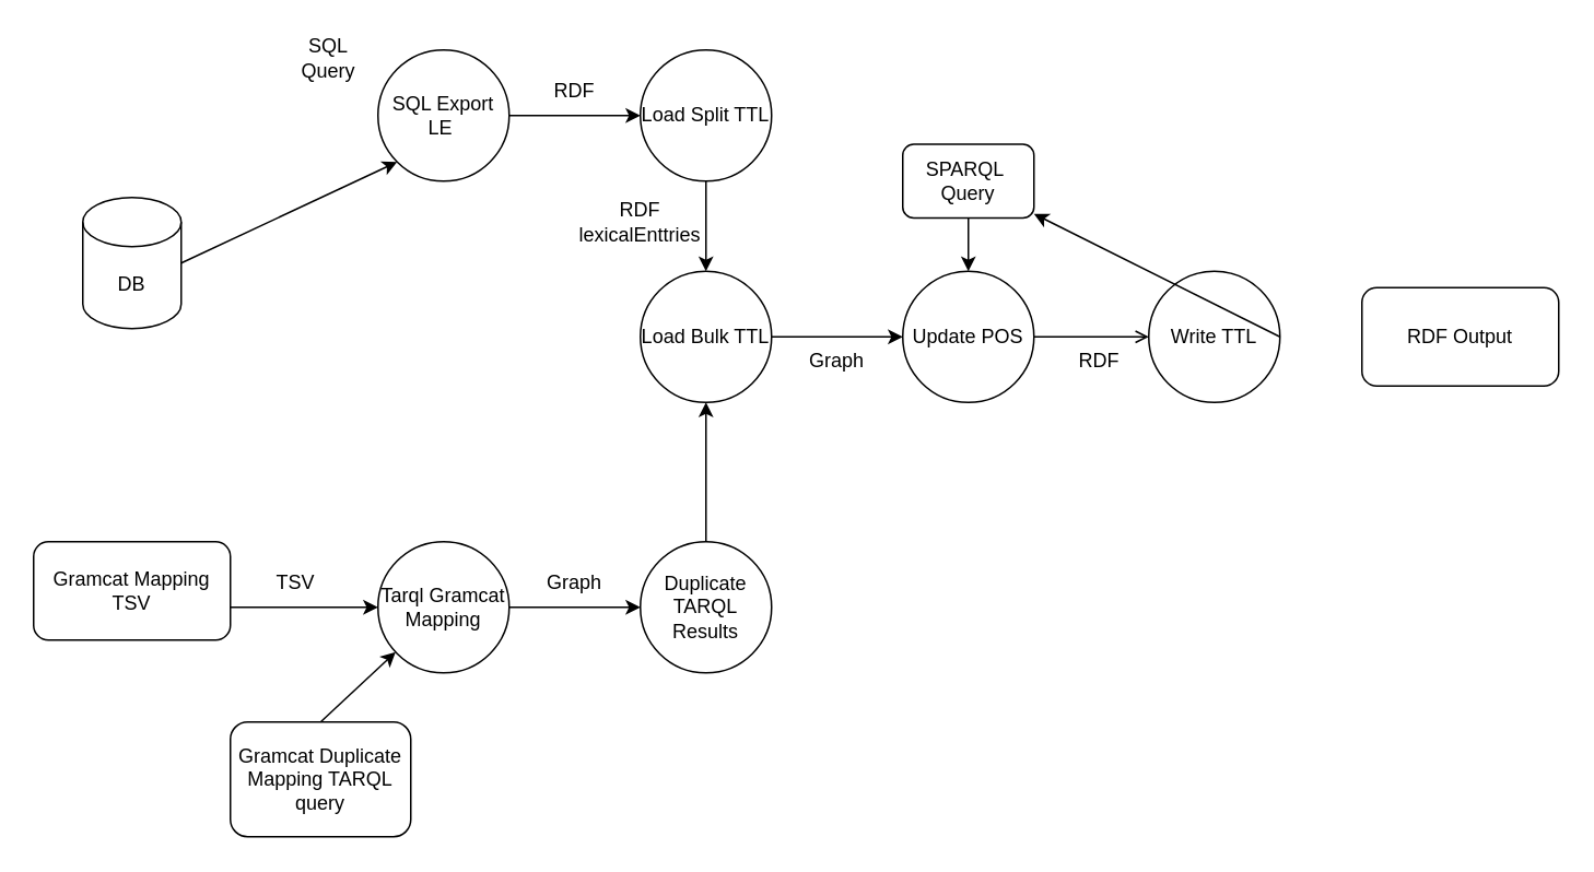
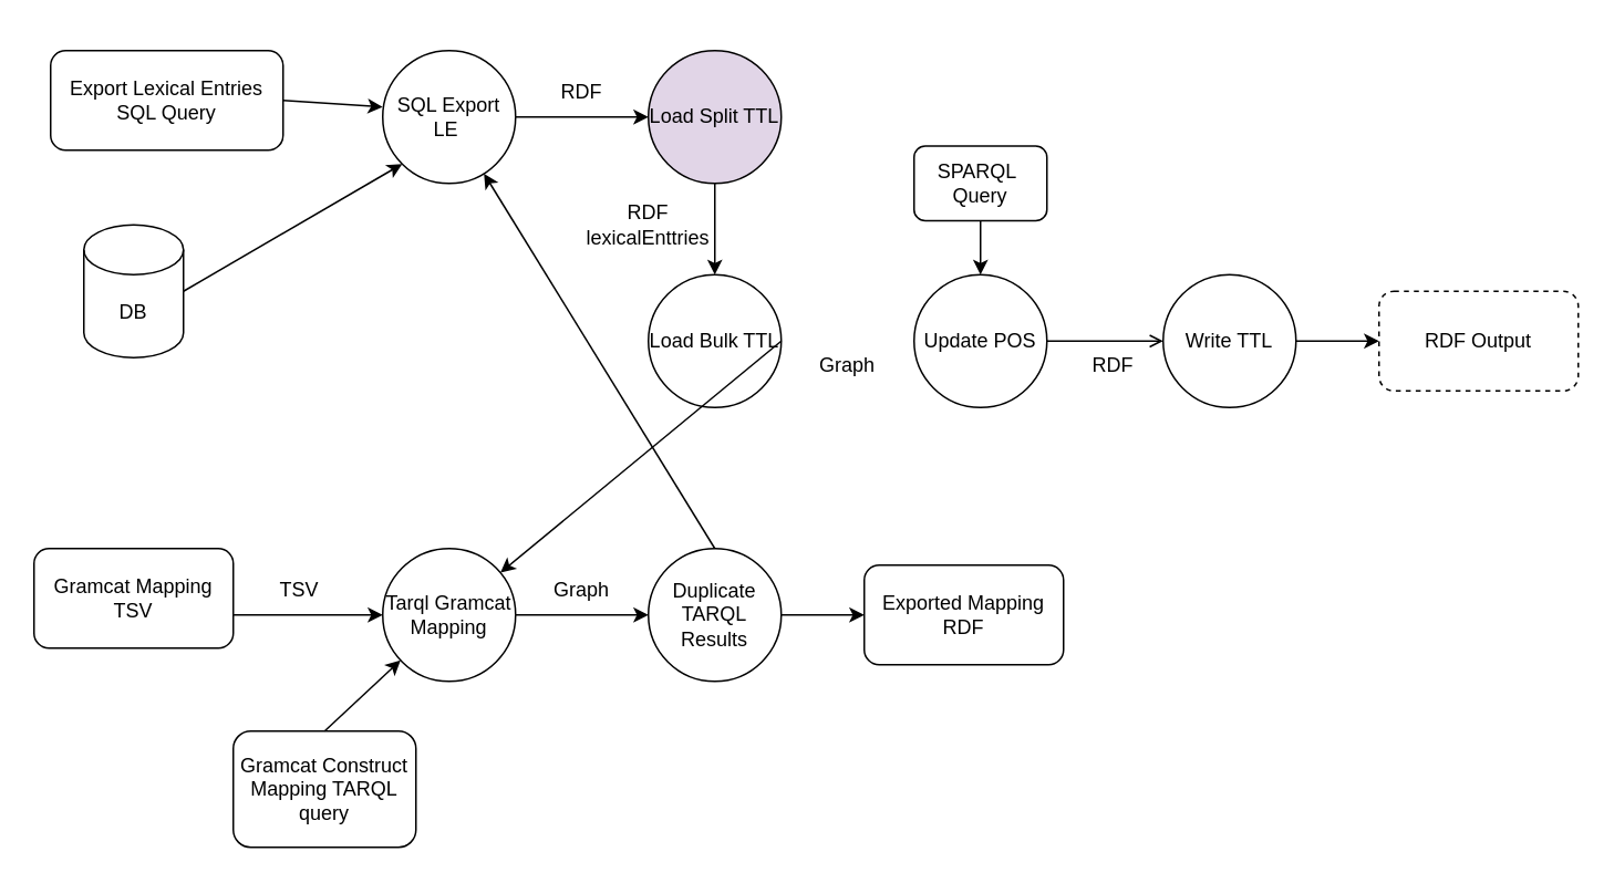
  <mxCell id="0" />
  <mxCell id="1" parent="0" />
  <mxCell id="2" value="SQL Export LE&amp;nbsp;" style="ellipse;whiteSpace=wrap;html=1;aspect=fixed;" vertex="1" parent="1"><mxGeometry x="230" y="30" width="80" height="80" as="geometry" /></mxCell>
- <mxCell id="4" value="SQL Query" style="text;html=1;strokeColor=none;fillColor=none;align=center;verticalAlign=middle;whiteSpace=wrap;rounded=0;" vertex="1" parent="1"><mxGeometry x="170" y="20" width="60" height="30" as="geometry" /></mxCell>
+ <mxCell id="3" value="" style="endArrow=classic;html=1;rounded=0;exitX=1;exitY=0.5;exitDx=0;exitDy=0;entryX=0;entryY=0.425;entryDx=0;entryDy=0;entryPerimeter=0;" edge="1" parent="1" source="23" target="2"><mxGeometry width="50" height="50" relative="1" as="geometry"><mxPoint x="140" y="120" as="sourcePoint" /><mxPoint x="230" y="120" as="targetPoint" /></mxGeometry></mxCell>
  <mxCell id="5" value="Update POS" style="ellipse;whiteSpace=wrap;html=1;aspect=fixed;" vertex="1" parent="1"><mxGeometry x="550" y="165" width="80" height="80" as="geometry" /></mxCell>
  <mxCell id="6" value="SPARQL&amp;nbsp; Query" style="rounded=1;whiteSpace=wrap;html=1;" vertex="1" parent="1"><mxGeometry x="550" y="87.5" width="80" height="45" as="geometry" /></mxCell>
  <mxCell id="7" value="" style="endArrow=classic;html=1;rounded=0;exitX=0.5;exitY=1;exitDx=0;exitDy=0;entryX=0.5;entryY=0;entryDx=0;entryDy=0;" edge="1" parent="1" source="6" target="5"><mxGeometry width="50" height="50" relative="1" as="geometry"><mxPoint x="550" y="220" as="sourcePoint" /><mxPoint x="600" y="170" as="targetPoint" /></mxGeometry></mxCell>
  <mxCell id="8" value="Write TTL" style="ellipse;whiteSpace=wrap;html=1;aspect=fixed;" vertex="1" parent="1"><mxGeometry x="700" y="165" width="80" height="80" as="geometry" /></mxCell>
  <mxCell id="9" value="Tarql Gramcat Mapping" style="ellipse;whiteSpace=wrap;html=1;aspect=fixed;" vertex="1" parent="1"><mxGeometry x="230" y="330" width="80" height="80" as="geometry" /></mxCell>
  <mxCell id="10" value="" style="endArrow=classic;html=1;rounded=0;exitX=1;exitY=0.5;exitDx=0;exitDy=0;entryX=0;entryY=0.5;entryDx=0;entryDy=0;" edge="1" parent="1" target="9"><mxGeometry width="50" height="50" relative="1" as="geometry"><mxPoint x="140" y="370" as="sourcePoint" /><mxPoint x="600" y="210" as="targetPoint" /></mxGeometry></mxCell>
  <mxCell id="11" value="TSV" style="text;html=1;strokeColor=none;fillColor=none;align=center;verticalAlign=middle;whiteSpace=wrap;rounded=0;" vertex="1" parent="1"><mxGeometry x="150" y="340" width="60" height="30" as="geometry" /></mxCell>
- <mxCell id="12" value="Gramcat Duplicate Mapping TARQL query&lt;br&gt;" style="rounded=1;whiteSpace=wrap;html=1;" vertex="1" parent="1"><mxGeometry x="140" y="440" width="110" height="70" as="geometry" /></mxCell>
+ <mxCell id="12" value="Gramcat Construct Mapping TARQL query&lt;br&gt;" style="rounded=1;whiteSpace=wrap;html=1;" vertex="1" parent="1"><mxGeometry x="140" y="440" width="110" height="70" as="geometry" /></mxCell>
  <mxCell id="13" value="" style="endArrow=classic;html=1;rounded=0;exitX=0.5;exitY=0;exitDx=0;exitDy=0;" edge="1" parent="1" source="12" target="9"><mxGeometry width="50" height="50" relative="1" as="geometry"><mxPoint x="550" y="380" as="sourcePoint" /><mxPoint x="600" y="330" as="targetPoint" /></mxGeometry></mxCell>
  <mxCell id="14" value="Duplicate TARQL Results" style="ellipse;whiteSpace=wrap;html=1;aspect=fixed;" vertex="1" parent="1"><mxGeometry x="390" y="330" width="80" height="80" as="geometry" /></mxCell>
- <mxCell id="15" value="" style="endArrow=classic;html=1;rounded=0;exitX=0.5;exitY=0;exitDx=0;exitDy=0;entryX=0.5;entryY=1;entryDx=0;entryDy=0;" edge="1" parent="1" source="14" target="30"><mxGeometry width="50" height="50" relative="1" as="geometry"><mxPoint x="550" y="270" as="sourcePoint" /><mxPoint x="600" y="220" as="targetPoint" /></mxGeometry></mxCell>
+ <mxCell id="15" value="" style="endArrow=classic;html=1;rounded=0;exitX=0.5;exitY=0;exitDx=0;exitDy=0;" edge="1" parent="1" source="14" target="2"><mxGeometry width="50" height="50" relative="1" as="geometry"><mxPoint x="550" y="270" as="sourcePoint" /><mxPoint x="600" y="220" as="targetPoint" /></mxGeometry></mxCell>
  <mxCell id="16" value="" style="endArrow=classic;html=1;rounded=0;exitX=1;exitY=0.5;exitDx=0;exitDy=0;entryX=0;entryY=0.5;entryDx=0;entryDy=0;" edge="1" parent="1" source="9" target="14"><mxGeometry width="50" height="50" relative="1" as="geometry"><mxPoint x="550" y="270" as="sourcePoint" /><mxPoint x="600" y="220" as="targetPoint" /></mxGeometry></mxCell>
  <mxCell id="17" value="Graph" style="text;html=1;strokeColor=none;fillColor=none;align=center;verticalAlign=middle;whiteSpace=wrap;rounded=0;" vertex="1" parent="1"><mxGeometry x="320" y="340" width="60" height="30" as="geometry" /></mxCell>
  <mxCell id="18" value="" style="endArrow=classic;html=1;rounded=0;entryX=0;entryY=0.5;entryDx=0;entryDy=0;" edge="1" parent="1" source="2" target="28"><mxGeometry width="50" height="50" relative="1" as="geometry"><mxPoint x="550" y="270" as="sourcePoint" /><mxPoint x="600" y="220" as="targetPoint" /></mxGeometry></mxCell>
  <mxCell id="19" value="" style="endArrow=open;html=1;rounded=0;entryX=0;entryY=0.5;entryDx=0;entryDy=0;exitX=1;exitY=0.5;exitDx=0;exitDy=0;" edge="1" parent="1" source="5" target="8"><mxGeometry width="50" height="50" relative="1" as="geometry"><mxPoint x="315.726" y="147.99" as="sourcePoint" /><mxPoint x="421.716" y="201.716" as="targetPoint" /></mxGeometry></mxCell>
  <mxCell id="20" value="Graph" style="text;html=1;strokeColor=none;fillColor=none;align=center;verticalAlign=middle;whiteSpace=wrap;rounded=0;" vertex="1" parent="1"><mxGeometry x="480" y="205" width="60" height="30" as="geometry" /></mxCell>
  <mxCell id="21" value="RDF" style="text;html=1;strokeColor=none;fillColor=none;align=center;verticalAlign=middle;whiteSpace=wrap;rounded=0;" vertex="1" parent="1"><mxGeometry x="640" y="205" width="60" height="30" as="geometry" /></mxCell>
- <mxCell id="22" value="" style="endArrow=classic;html=1;rounded=0;exitX=1;exitY=0.5;exitDx=0;exitDy=0;" edge="1" parent="1" source="8" target="6"><mxGeometry width="50" height="50" relative="1" as="geometry"><mxPoint x="360" y="230" as="sourcePoint" /><mxPoint x="720" y="220" as="targetPoint" /></mxGeometry></mxCell>
+ <mxCell id="22" value="" style="endArrow=classic;html=1;rounded=0;exitX=1;exitY=0.5;exitDx=0;exitDy=0;entryX=0;entryY=0.5;entryDx=0;entryDy=0;" edge="1" parent="1" source="8" target="25"><mxGeometry width="50" height="50" relative="1" as="geometry"><mxPoint x="360" y="230" as="sourcePoint" /><mxPoint x="720" y="220" as="targetPoint" /></mxGeometry></mxCell>
+ <mxCell id="23" value="Export Lexical Entries SQL Query" style="rounded=1;whiteSpace=wrap;html=1;" vertex="1" parent="1"><mxGeometry x="30" y="30" width="140" height="60" as="geometry" /></mxCell>
  <mxCell id="24" value="Gramcat Mapping TSV" style="rounded=1;whiteSpace=wrap;html=1;" vertex="1" parent="1"><mxGeometry x="20" y="330" width="120" height="60" as="geometry" /></mxCell>
- <mxCell id="25" value="RDF Output" style="rounded=1;whiteSpace=wrap;html=1;" vertex="1" parent="1"><mxGeometry x="830" y="175" width="120" height="60" as="geometry" /></mxCell>
- <mxCell id="26" value="DB" style="shape=cylinder3;whiteSpace=wrap;html=1;boundedLbl=1;backgroundOutline=1;size=15;" vertex="1" parent="1"><mxGeometry x="50" y="120" width="60" height="80" as="geometry" /></mxCell>
+ <mxCell id="25" value="RDF Output" style="rounded=1;whiteSpace=wrap;html=1;dashed=1;" vertex="1" parent="1"><mxGeometry x="830" y="175" width="120" height="60" as="geometry" /></mxCell>
+ <mxCell id="26" value="DB" style="shape=cylinder3;whiteSpace=wrap;html=1;boundedLbl=1;backgroundOutline=1;size=15;" vertex="1" parent="1"><mxGeometry x="50" y="135" width="60" height="80" as="geometry" /></mxCell>
  <mxCell id="27" value="" style="endArrow=classic;html=1;rounded=0;exitX=1;exitY=0.5;exitDx=0;exitDy=0;exitPerimeter=0;entryX=0;entryY=1;entryDx=0;entryDy=0;" edge="1" parent="1" source="26" target="2"><mxGeometry width="50" height="50" relative="1" as="geometry"><mxPoint x="560" y="310" as="sourcePoint" /><mxPoint x="230" y="120" as="targetPoint" /></mxGeometry></mxCell>
- <mxCell id="28" value="Load Split TTL" style="ellipse;whiteSpace=wrap;html=1;aspect=fixed;" vertex="1" parent="1"><mxGeometry x="390" y="30" width="80" height="80" as="geometry" /></mxCell>
+ <mxCell id="28" value="Load Split TTL" style="ellipse;whiteSpace=wrap;html=1;aspect=fixed;fillColor=#e1d5e7;" vertex="1" parent="1"><mxGeometry x="390" y="30" width="80" height="80" as="geometry" /></mxCell>
  <mxCell id="29" value="RDF" style="text;html=1;strokeColor=none;fillColor=none;align=center;verticalAlign=middle;whiteSpace=wrap;rounded=0;" vertex="1" parent="1"><mxGeometry x="320" y="40" width="60" height="30" as="geometry" /></mxCell>
  <mxCell id="30" value="Load Bulk TTL" style="ellipse;whiteSpace=wrap;html=1;aspect=fixed;" vertex="1" parent="1"><mxGeometry x="390" y="165" width="80" height="80" as="geometry" /></mxCell>
  <mxCell id="31" value="RDF&lt;br&gt;lexicalEnttries" style="text;html=1;strokeColor=none;fillColor=none;align=center;verticalAlign=middle;whiteSpace=wrap;rounded=0;" vertex="1" parent="1"><mxGeometry x="360" y="120" width="60" height="30" as="geometry" /></mxCell>
  <mxCell id="32" value="" style="endArrow=classic;html=1;rounded=0;exitX=0.5;exitY=1;exitDx=0;exitDy=0;entryX=0.5;entryY=0;entryDx=0;entryDy=0;" edge="1" parent="1" source="28" target="30"><mxGeometry width="50" height="50" relative="1" as="geometry"><mxPoint x="360" y="230" as="sourcePoint" /><mxPoint x="410" y="230" as="targetPoint" /></mxGeometry></mxCell>
- <mxCell id="35" value="" style="endArrow=classic;html=1;rounded=0;entryX=0;entryY=0.5;entryDx=0;entryDy=0;exitX=1;exitY=0.5;exitDx=0;exitDy=0;" edge="1" parent="1" source="30" target="5"><mxGeometry width="50" height="50" relative="1" as="geometry"><mxPoint x="640" y="215" as="sourcePoint" /><mxPoint x="720" y="120" as="targetPoint" /></mxGeometry></mxCell>
+ <mxCell id="33" value="Exported Mapping RDF" style="rounded=1;whiteSpace=wrap;html=1;" vertex="1" parent="1"><mxGeometry x="520" y="340" width="120" height="60" as="geometry" /></mxCell>
+ <mxCell id="34" value="" style="endArrow=classic;html=1;rounded=0;exitX=1;exitY=0.5;exitDx=0;exitDy=0;entryX=0;entryY=0.5;entryDx=0;entryDy=0;" edge="1" parent="1" source="14" target="33"><mxGeometry width="50" height="50" relative="1" as="geometry"><mxPoint x="440" y="340" as="sourcePoint" /><mxPoint x="440" y="255" as="targetPoint" /></mxGeometry></mxCell>
+ <mxCell id="35" value="" style="endArrow=classic;html=1;rounded=0;exitX=1;exitY=0.5;exitDx=0;exitDy=0;" edge="1" parent="1" source="30" target="9"><mxGeometry width="50" height="50" relative="1" as="geometry"><mxPoint x="640" y="215" as="sourcePoint" /><mxPoint x="720" y="120" as="targetPoint" /></mxGeometry></mxCell>
